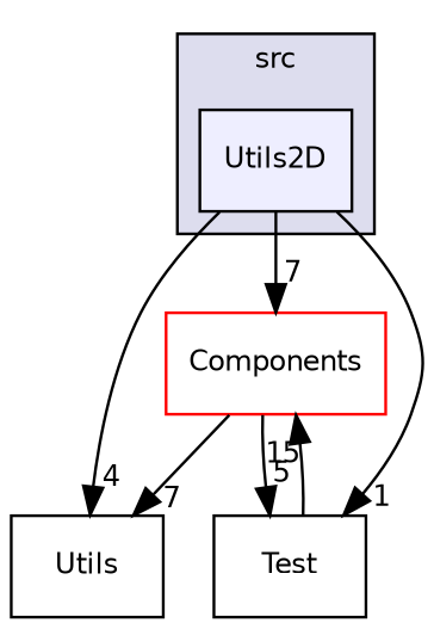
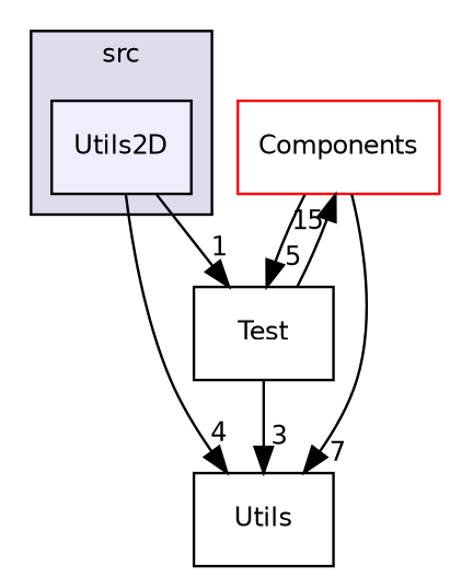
  digraph {
    compound=true
    node [fontname=Helvetica fontsize=10 shape=box]
    edge [headlabel=7 labeldistance=1.5 labelfontname=Helvetica labelfontsize=10]
    n1 [fillcolor="#eeeeff" label=Utils2D pencolor=black style=filled]
    n2 [label=Utils]
    n3 [color=red label=Components]
    n4 [label=Test]
    subgraph cluster_1 {
      bgcolor="#ddddee"
      fontname=Helvetica
      fontsize=10
      label=src
      pencolor=black
      n1
    }
    n1 -> n2 [headlabel=4]
-   n1 -> n3
    n1 -> n4 [headlabel=1]
    n3 -> n2
    n3 -> n4 [headlabel=5]
+   n4 -> n2 [headlabel=3]
    n4 -> n3 [headlabel=15]
  }
